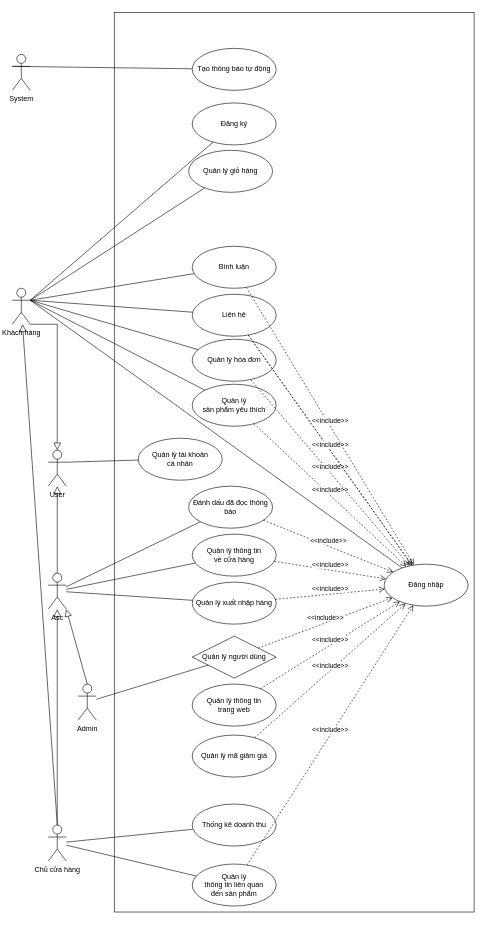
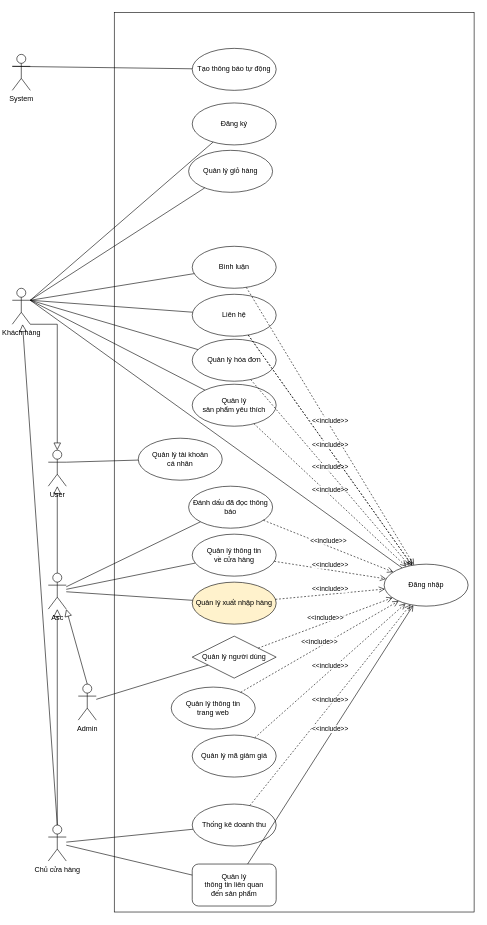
  <mxCell id="0" />
  <mxCell id="1" parent="0" />
  <mxCell id="2" value="" style="rounded=0;whiteSpace=wrap;html=1;fillColor=none;" vertex="1" parent="1"><mxGeometry x="190" y="20" width="600" height="1500" as="geometry" /></mxCell>
  <mxCell id="3" style="edgeStyle=orthogonalEdgeStyle;rounded=0;jumpStyle=none;orthogonalLoop=1;jettySize=auto;html=1;startSize=6;endArrow=block;endFill=0;endSize=10;strokeColor=#000000;" edge="1" parent="1" source="4" target="56"><mxGeometry relative="1" as="geometry" /></mxCell>
  <mxCell id="4" value="Asc" style="shape=umlActor;verticalLabelPosition=bottom;verticalAlign=top;html=1;" vertex="1" parent="1"><mxGeometry x="80" y="955" width="30" height="60" as="geometry" /></mxCell>
  <mxCell id="5" value="Admin" style="shape=umlActor;verticalLabelPosition=bottom;verticalAlign=top;html=1;" vertex="1" parent="1"><mxGeometry x="130" y="1140" width="30" height="60" as="geometry" /></mxCell>
  <mxCell id="6" value="" style="endArrow=block;html=1;endFill=0;exitX=0.5;exitY=0;exitDx=0;exitDy=0;exitPerimeter=0;entryX=1;entryY=1;entryDx=0;entryDy=0;entryPerimeter=0;endSize=10;" edge="1" parent="1" source="5" target="4"><mxGeometry width="50" height="50" relative="1" as="geometry"><mxPoint x="240" y="1175" as="sourcePoint" /><mxPoint x="120" y="1085" as="targetPoint" /></mxGeometry></mxCell>
  <mxCell id="7" style="edgeStyle=orthogonalEdgeStyle;rounded=0;orthogonalLoop=1;jettySize=auto;html=1;endArrow=block;endFill=0;endSize=10;" edge="1" parent="1" source="8" target="4"><mxGeometry relative="1" as="geometry" /></mxCell>
  <mxCell id="8" value="Chủ cửa hàng" style="shape=umlActor;verticalLabelPosition=bottom;verticalAlign=top;html=1;" vertex="1" parent="1"><mxGeometry x="80" y="1375" width="30" height="60" as="geometry" /></mxCell>
  <mxCell id="9" value="&lt;div&gt;Quản lý thông tin &lt;br&gt;&lt;/div&gt;&lt;div&gt;về cửa hàng&lt;br&gt;&lt;/div&gt;" style="ellipse;whiteSpace=wrap;html=1;" vertex="1" parent="1"><mxGeometry x="320" y="890" width="140" height="70" as="geometry" /></mxCell>
  <mxCell id="10" value="" style="endArrow=none;html=1;" edge="1" parent="1" source="4" target="9"><mxGeometry width="50" height="50" relative="1" as="geometry"><mxPoint x="240" y="1105" as="sourcePoint" /><mxPoint x="290" y="1055" as="targetPoint" /></mxGeometry></mxCell>
  <mxCell id="11" value="Quản lý người dùng" style="rhombus;whiteSpace=wrap;html=1;" vertex="1" parent="1"><mxGeometry x="320" y="1060" width="140" height="70" as="geometry" /></mxCell>
- <mxCell id="12" value="&lt;div&gt;Quản lý thông tin&lt;/div&gt;&lt;div&gt;trang web&lt;br&gt;&lt;/div&gt;" style="ellipse;whiteSpace=wrap;html=1;" vertex="1" parent="1"><mxGeometry x="320" y="1140" width="140" height="70" as="geometry" /></mxCell>
+ <mxCell id="12" value="&lt;div&gt;Quản lý thông tin&lt;/div&gt;&lt;div&gt;trang web&lt;br&gt;&lt;/div&gt;" style="ellipse;whiteSpace=wrap;html=1;" vertex="1" parent="1"><mxGeometry x="285" y="1145" width="140" height="70" as="geometry" /></mxCell>
  <mxCell id="13" value="" style="endArrow=none;html=1;" edge="1" parent="1" source="5" target="11"><mxGeometry width="50" height="50" relative="1" as="geometry"><mxPoint x="240" y="1105" as="sourcePoint" /><mxPoint x="290" y="1055" as="targetPoint" /></mxGeometry></mxCell>
  <mxCell id="14" style="edgeStyle=orthogonalEdgeStyle;rounded=0;jumpStyle=none;orthogonalLoop=1;jettySize=auto;html=1;entryX=0.5;entryY=0;entryDx=0;entryDy=0;entryPerimeter=0;startSize=6;endArrow=block;endFill=0;endSize=10;strokeColor=#000000;" edge="1" parent="1" source="15" target="56"><mxGeometry relative="1" as="geometry"><Array as="points"><mxPoint x="95" y="540" /></Array></mxGeometry></mxCell>
  <mxCell id="15" value="Khách hàng" style="shape=umlActor;verticalLabelPosition=bottom;verticalAlign=top;html=1;" vertex="1" parent="1"><mxGeometry x="20" y="480" width="30" height="60" as="geometry" /></mxCell>
  <mxCell id="16" value="Đăng nhập" style="ellipse;whiteSpace=wrap;html=1;" vertex="1" parent="1"><mxGeometry x="640" y="940" width="140" height="70" as="geometry" /></mxCell>
  <mxCell id="17" value="Đăng ký" style="ellipse;whiteSpace=wrap;html=1;" vertex="1" parent="1"><mxGeometry x="320" y="171" width="140" height="70" as="geometry" /></mxCell>
  <mxCell id="18" value="System" style="shape=umlActor;verticalLabelPosition=bottom;verticalAlign=top;html=1;" vertex="1" parent="1"><mxGeometry x="20" y="90" width="30" height="60" as="geometry" /></mxCell>
  <mxCell id="19" value="Tạo thông báo tự động" style="ellipse;whiteSpace=wrap;html=1;" vertex="1" parent="1"><mxGeometry x="320" y="80" width="140" height="70" as="geometry" /></mxCell>
  <mxCell id="20" value="" style="endArrow=none;html=1;entryX=0;entryY=0.333;entryDx=0;entryDy=0;entryPerimeter=0;" edge="1" parent="1" source="19" target="18"><mxGeometry width="50" height="50" relative="1" as="geometry"><mxPoint x="360" y="1235" as="sourcePoint" /><mxPoint x="775" y="1365" as="targetPoint" /></mxGeometry></mxCell>
  <mxCell id="21" value="" style="endArrow=none;html=1;entryX=1;entryY=0.333;entryDx=0;entryDy=0;entryPerimeter=0;" edge="1" parent="1" source="16" target="15"><mxGeometry width="50" height="50" relative="1" as="geometry"><mxPoint x="404" y="70" as="sourcePoint" /><mxPoint x="674" y="-100" as="targetPoint" /></mxGeometry></mxCell>
  <mxCell id="22" value="" style="endArrow=none;html=1;entryX=1;entryY=0.333;entryDx=0;entryDy=0;entryPerimeter=0;" edge="1" parent="1" source="17" target="15"><mxGeometry width="50" height="50" relative="1" as="geometry"><mxPoint x="617.245" y="-100" as="sourcePoint" /><mxPoint x="684" y="-83.621" as="targetPoint" /></mxGeometry></mxCell>
  <mxCell id="23" value="" style="endArrow=none;html=1;entryX=1;entryY=0.333;entryDx=0;entryDy=0;entryPerimeter=0;" edge="1" parent="1" source="54" target="15"><mxGeometry width="50" height="50" relative="1" as="geometry"><mxPoint x="607.437" y="-57.608" as="sourcePoint" /><mxPoint x="674" y="-100" as="targetPoint" /></mxGeometry></mxCell>
  <mxCell id="24" value="" style="endArrow=block;html=1;strokeColor=#000000;exitX=0.5;exitY=0;exitDx=0;exitDy=0;exitPerimeter=0;endFill=0;endSize=10;" edge="1" parent="1" source="8" target="15"><mxGeometry width="50" height="50" relative="1" as="geometry"><mxPoint x="510" y="1670" as="sourcePoint" /><mxPoint x="560" y="1620" as="targetPoint" /></mxGeometry></mxCell>
- <mxCell id="25" value="Quản lý xuất nhập hàng" style="ellipse;whiteSpace=wrap;html=1;" vertex="1" parent="1"><mxGeometry x="320" y="970" width="140" height="70" as="geometry" /></mxCell>
+ <mxCell id="25" value="Quản lý xuất nhập hàng" style="ellipse;whiteSpace=wrap;html=1;fillColor=#fff2cc;" vertex="1" parent="1"><mxGeometry x="320" y="970" width="140" height="70" as="geometry" /></mxCell>
  <mxCell id="26" value="" style="endArrow=none;html=1;" edge="1" parent="1" source="4" target="25"><mxGeometry width="50" height="50" relative="1" as="geometry"><mxPoint x="120" y="993.902" as="sourcePoint" /><mxPoint x="240.738" y="985.068" as="targetPoint" /></mxGeometry></mxCell>
  <mxCell id="27" value="Thống kê doanh thu" style="ellipse;whiteSpace=wrap;html=1;" vertex="1" parent="1"><mxGeometry x="320" y="1340" width="140" height="70" as="geometry" /></mxCell>
  <mxCell id="28" value="" style="endArrow=none;html=1;strokeColor=#000000;" edge="1" parent="1" source="8" target="27"><mxGeometry width="50" height="50" relative="1" as="geometry"><mxPoint x="460" y="1655" as="sourcePoint" /><mxPoint x="510" y="1605" as="targetPoint" /></mxGeometry></mxCell>
- <mxCell id="29" value="&lt;div&gt;Quản lý &lt;br&gt;&lt;/div&gt;&lt;div&gt;thông tin liên quan&lt;/div&gt;&lt;div&gt;đến sản phẩm&lt;br&gt;&lt;/div&gt;" style="ellipse;whiteSpace=wrap;html=1;" vertex="1" parent="1"><mxGeometry x="320" y="1440" width="140" height="70" as="geometry" /></mxCell>
+ <mxCell id="29" value="&lt;div&gt;Quản lý &lt;br&gt;&lt;/div&gt;&lt;div&gt;thông tin liên quan&lt;/div&gt;&lt;div&gt;đến sản phẩm&lt;br&gt;&lt;/div&gt;" style="whiteSpace=wrap;html=1;rounded=1;" vertex="1" parent="1"><mxGeometry x="320" y="1440" width="140" height="70" as="geometry" /></mxCell>
  <mxCell id="30" value="" style="endArrow=none;html=1;strokeColor=#000000;" edge="1" parent="1" source="8" target="29"><mxGeometry width="50" height="50" relative="1" as="geometry"><mxPoint x="120" y="1415.349" as="sourcePoint" /><mxPoint x="250.076" y="1418.374" as="targetPoint" /></mxGeometry></mxCell>
  <mxCell id="31" value="Quản lý mã giảm giá" style="ellipse;whiteSpace=wrap;html=1;" vertex="1" parent="1"><mxGeometry x="320" y="1225" width="140" height="70" as="geometry" /></mxCell>
  <mxCell id="32" value="&lt;div&gt;Bình luận&lt;/div&gt;" style="ellipse;whiteSpace=wrap;html=1;" vertex="1" parent="1"><mxGeometry x="320" y="410" width="140" height="70" as="geometry" /></mxCell>
  <mxCell id="33" value="" style="endArrow=none;html=1;entryX=1;entryY=0.333;entryDx=0;entryDy=0;entryPerimeter=0;" edge="1" parent="1" source="32" target="15"><mxGeometry width="50" height="50" relative="1" as="geometry"><mxPoint x="273.313" y="416.519" as="sourcePoint" /><mxPoint x="70" y="260" as="targetPoint" /></mxGeometry></mxCell>
  <mxCell id="34" value="Quản lý giỏ hàng" style="ellipse;whiteSpace=wrap;html=1;" vertex="1" parent="1"><mxGeometry x="314" y="250" width="140" height="70" as="geometry" /></mxCell>
  <mxCell id="35" value="Quản lý hóa đơn" style="ellipse;whiteSpace=wrap;html=1;" vertex="1" parent="1"><mxGeometry x="320" y="565" width="140" height="70" as="geometry" /></mxCell>
  <mxCell id="36" value="&lt;div&gt;Quản lý &lt;br&gt;&lt;/div&gt;&lt;div&gt;sản phẩm yêu thích&lt;/div&gt;" style="ellipse;whiteSpace=wrap;html=1;" vertex="1" parent="1"><mxGeometry x="320" y="640" width="140" height="70" as="geometry" /></mxCell>
  <mxCell id="37" value="Đánh dấu đã đọc thông báo" style="ellipse;whiteSpace=wrap;html=1;" vertex="1" parent="1"><mxGeometry x="314" y="810" width="140" height="70" as="geometry" /></mxCell>
  <mxCell id="38" value="" style="endArrow=none;html=1;" edge="1" parent="1" source="4" target="37"><mxGeometry width="50" height="50" relative="1" as="geometry"><mxPoint x="120" y="991.949" as="sourcePoint" /><mxPoint x="335.159" y="948.188" as="targetPoint" /></mxGeometry></mxCell>
  <mxCell id="39" value="" style="endArrow=none;html=1;entryX=1;entryY=0.333;entryDx=0;entryDy=0;entryPerimeter=0;" edge="1" parent="1" source="34" target="15"><mxGeometry width="50" height="50" relative="1" as="geometry"><mxPoint x="351.41" y="462.224" as="sourcePoint" /><mxPoint x="154" y="330" as="targetPoint" /></mxGeometry></mxCell>
  <mxCell id="40" value="" style="endArrow=none;html=1;entryX=1;entryY=0.333;entryDx=0;entryDy=0;entryPerimeter=0;" edge="1" parent="1" source="35" target="15"><mxGeometry width="50" height="50" relative="1" as="geometry"><mxPoint x="362.142" y="533.835" as="sourcePoint" /><mxPoint x="164" y="340" as="targetPoint" /></mxGeometry></mxCell>
  <mxCell id="41" value="" style="endArrow=none;html=1;entryX=1;entryY=0.333;entryDx=0;entryDy=0;entryPerimeter=0;" edge="1" parent="1" source="36" target="15"><mxGeometry width="50" height="50" relative="1" as="geometry"><mxPoint x="369.304" y="612.251" as="sourcePoint" /><mxPoint x="164" y="340" as="targetPoint" /></mxGeometry></mxCell>
  <mxCell id="42" value="&amp;lt;&amp;lt;include&amp;gt;&amp;gt;" style="html=1;verticalAlign=bottom;endArrow=open;dashed=1;endSize=8;strokeColor=#000000;" edge="1" parent="1" source="37" target="16"><mxGeometry relative="1" as="geometry"><mxPoint x="780" y="890" as="sourcePoint" /><mxPoint x="700" y="890" as="targetPoint" /></mxGeometry></mxCell>
  <mxCell id="43" value="&amp;lt;&amp;lt;include&amp;gt;&amp;gt;" style="html=1;verticalAlign=bottom;endArrow=open;dashed=1;endSize=8;strokeColor=#000000;" edge="1" parent="1" source="9" target="16"><mxGeometry relative="1" as="geometry"><mxPoint x="439.543" y="881.579" as="sourcePoint" /><mxPoint x="604.515" y="978.396" as="targetPoint" /></mxGeometry></mxCell>
  <mxCell id="44" value="&amp;lt;&amp;lt;include&amp;gt;&amp;gt;" style="html=1;verticalAlign=bottom;endArrow=open;dashed=1;endSize=8;strokeColor=#000000;" edge="1" parent="1" source="25" target="16"><mxGeometry relative="1" as="geometry"><mxPoint x="461.159" y="952.026" as="sourcePoint" /><mxPoint x="588.873" y="987.945" as="targetPoint" /></mxGeometry></mxCell>
  <mxCell id="45" value="&amp;lt;&amp;lt;include&amp;gt;&amp;gt;" style="html=1;verticalAlign=bottom;endArrow=open;dashed=1;endSize=8;strokeColor=#000000;" edge="1" parent="1" source="11" target="16"><mxGeometry relative="1" as="geometry"><mxPoint x="469.795" y="1012.326" as="sourcePoint" /><mxPoint x="580.208" y="1007.699" as="targetPoint" /></mxGeometry></mxCell>
  <mxCell id="46" value="&amp;lt;&amp;lt;include&amp;gt;&amp;gt;" style="html=1;verticalAlign=bottom;endArrow=open;dashed=1;endSize=8;strokeColor=#000000;" edge="1" parent="1" source="12" target="16"><mxGeometry relative="1" as="geometry"><mxPoint x="454.699" y="1083.159" as="sourcePoint" /><mxPoint x="595.369" y="1026.883" as="targetPoint" /></mxGeometry></mxCell>
  <mxCell id="47" value="&amp;lt;&amp;lt;include&amp;gt;&amp;gt;" style="html=1;verticalAlign=bottom;endArrow=open;dashed=1;endSize=8;strokeColor=#000000;" edge="1" parent="1" source="31" target="16"><mxGeometry relative="1" as="geometry"><mxPoint x="439.913" y="1156.247" as="sourcePoint" /><mxPoint x="610.109" y="1033.761" as="targetPoint" /></mxGeometry></mxCell>
- <mxCell id="49" value="&amp;lt;&amp;lt;include&amp;gt;&amp;gt;" style="html=1;verticalAlign=bottom;endArrow=open;dashed=1;endSize=8;strokeColor=#000000;" edge="1" parent="1" source="29" target="16"><mxGeometry relative="1" as="geometry"><mxPoint x="421.858" y="1351.75" as="sourcePoint" /><mxPoint x="628.154" y="1038.252" as="targetPoint" /></mxGeometry></mxCell>
+ <mxCell id="48" value="&amp;lt;&amp;lt;include&amp;gt;&amp;gt;" style="html=1;verticalAlign=bottom;endArrow=open;dashed=1;endSize=8;strokeColor=#000000;" edge="1" parent="1" source="27" target="16"><mxGeometry relative="1" as="geometry"><mxPoint x="429.873" y="1238.347" as="sourcePoint" /><mxPoint x="620.155" y="1036.659" as="targetPoint" /></mxGeometry></mxCell>
+ <mxCell id="49" value="&amp;lt;&amp;lt;include&amp;gt;&amp;gt;" style="html=1;verticalAlign=bottom;endArrow=open;dashed=0;endSize=8;strokeColor=#000000;" edge="1" parent="1" source="29" target="16"><mxGeometry relative="1" as="geometry"><mxPoint x="421.858" y="1351.75" as="sourcePoint" /><mxPoint x="628.154" y="1038.252" as="targetPoint" /></mxGeometry></mxCell>
  <mxCell id="50" value="&amp;lt;&amp;lt;include&amp;gt;&amp;gt;" style="html=1;verticalAlign=bottom;endArrow=open;dashed=1;endSize=8;strokeColor=#000000;" edge="1" parent="1" source="36" target="16"><mxGeometry relative="1" as="geometry"><mxPoint x="437.629" y="882.37" as="sourcePoint" /><mxPoint x="716.417" y="1057.612" as="targetPoint" /></mxGeometry></mxCell>
  <mxCell id="51" value="&amp;lt;&amp;lt;include&amp;gt;&amp;gt;" style="html=1;verticalAlign=bottom;endArrow=open;dashed=1;endSize=8;strokeColor=#000000;" edge="1" parent="1" source="35" target="16"><mxGeometry relative="1" as="geometry"><mxPoint x="428.711" y="716.92" as="sourcePoint" /><mxPoint x="731.274" y="1053.083" as="targetPoint" /></mxGeometry></mxCell>
  <mxCell id="52" value="&amp;lt;&amp;lt;include&amp;gt;&amp;gt;" style="html=1;verticalAlign=bottom;endArrow=open;dashed=1;endSize=8;strokeColor=#000000;" edge="1" parent="1" source="54" target="16"><mxGeometry relative="1" as="geometry"><mxPoint x="424.806" y="642.729" as="sourcePoint" /><mxPoint x="735.195" y="1052.271" as="targetPoint" /></mxGeometry></mxCell>
  <mxCell id="53" value="&amp;lt;&amp;lt;include&amp;gt;&amp;gt;" style="html=1;verticalAlign=bottom;endArrow=open;dashed=1;endSize=8;strokeColor=#000000;" edge="1" parent="1" source="54" target="16"><mxGeometry relative="1" as="geometry"><mxPoint x="419.201" y="488.658" as="sourcePoint" /><mxPoint x="740.77" y="1051.347" as="targetPoint" /></mxGeometry></mxCell>
  <mxCell id="54" value="Liên hệ" style="ellipse;whiteSpace=wrap;html=1;" vertex="1" parent="1"><mxGeometry x="320" y="490" width="140" height="70" as="geometry" /></mxCell>
  <mxCell id="55" value="&amp;lt;&amp;lt;include&amp;gt;&amp;gt;" style="html=1;verticalAlign=bottom;endArrow=open;dashed=1;endSize=8;strokeColor=#000000;" edge="1" parent="1" source="32" target="16"><mxGeometry relative="1" as="geometry"><mxPoint x="409.201" y="478.658" as="sourcePoint" /><mxPoint x="730.77" y="1041.347" as="targetPoint" /></mxGeometry></mxCell>
  <mxCell id="56" value="User" style="shape=umlActor;verticalLabelPosition=bottom;verticalAlign=top;html=1;" vertex="1" parent="1"><mxGeometry x="80" y="750" width="30" height="60" as="geometry" /></mxCell>
  <mxCell id="57" value="&lt;div&gt;Quản lý tài khoản&lt;/div&gt;&lt;div&gt;cá nhân&lt;br&gt;&lt;/div&gt;" style="ellipse;whiteSpace=wrap;html=1;" vertex="1" parent="1"><mxGeometry x="230" y="730" width="140" height="70" as="geometry" /></mxCell>
  <mxCell id="58" value="" style="endArrow=none;html=1;strokeColor=#000000;exitX=1;exitY=0.333;exitDx=0;exitDy=0;exitPerimeter=0;" edge="1" parent="1" source="56" target="57"><mxGeometry width="50" height="50" relative="1" as="geometry"><mxPoint x="660" y="860" as="sourcePoint" /><mxPoint x="710" y="810" as="targetPoint" /></mxGeometry></mxCell>
